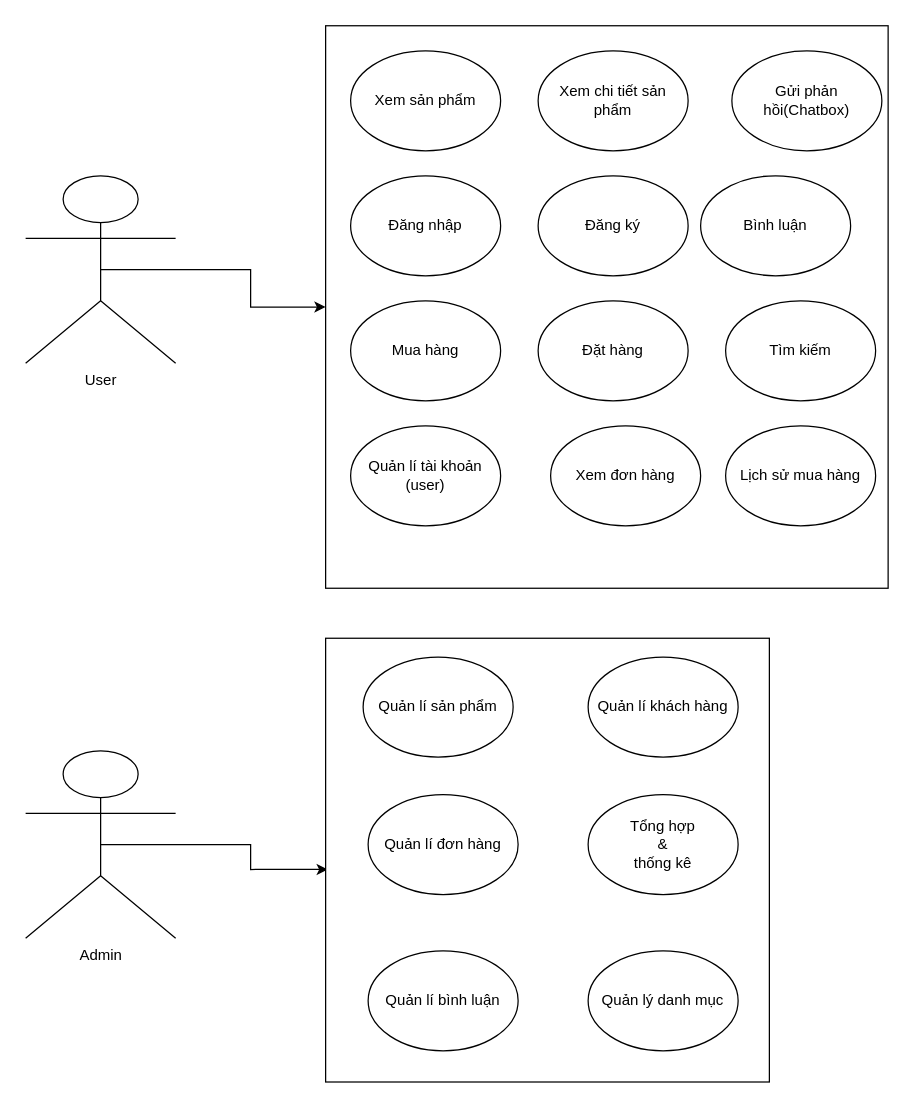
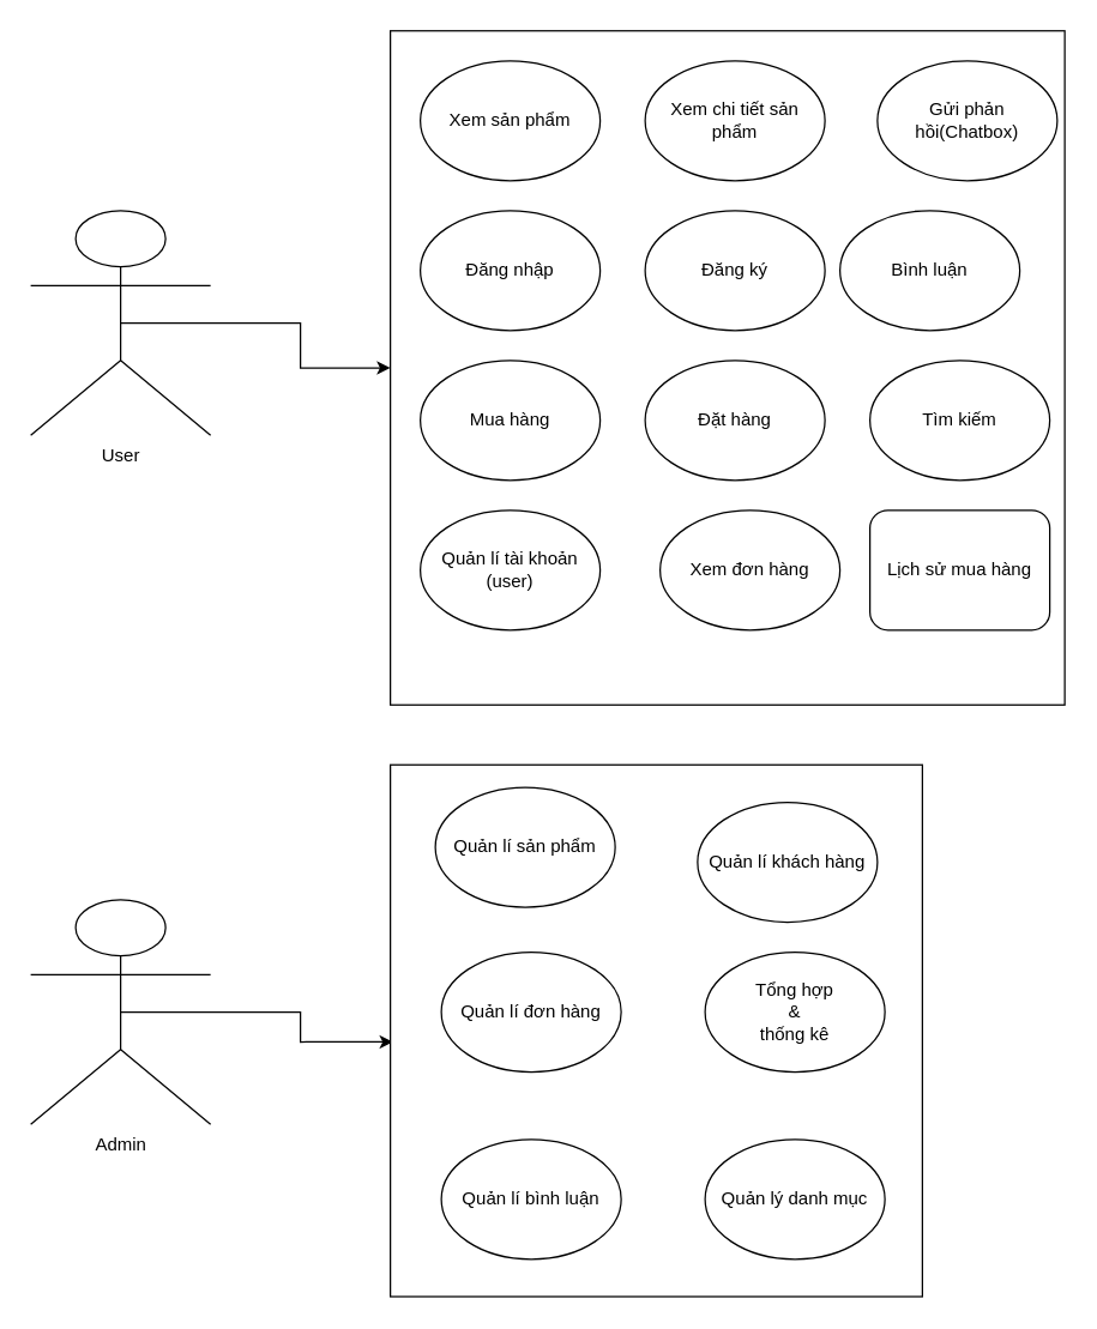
  <mxCell id="0" />
  <mxCell id="1" parent="0" />
  <mxCell id="2" style="edgeStyle=orthogonalEdgeStyle;rounded=0;orthogonalLoop=1;jettySize=auto;html=1;exitX=0.5;exitY=0.5;exitDx=0;exitDy=0;exitPerimeter=0;" edge="1" parent="1" source="3" target="6"><mxGeometry relative="1" as="geometry" /></mxCell>
  <mxCell id="3" value="User" style="shape=umlActor;verticalLabelPosition=bottom;verticalAlign=top;html=1;outlineConnect=0;" parent="1" vertex="1"><mxGeometry x="20" y="140" width="120" height="150" as="geometry" /></mxCell>
  <mxCell id="4" style="edgeStyle=orthogonalEdgeStyle;rounded=0;orthogonalLoop=1;jettySize=auto;html=1;exitX=0.5;exitY=0.5;exitDx=0;exitDy=0;exitPerimeter=0;entryX=0.005;entryY=0.521;entryDx=0;entryDy=0;entryPerimeter=0;" edge="1" parent="1" source="5" target="7"><mxGeometry relative="1" as="geometry" /></mxCell>
  <mxCell id="5" value="Admin" style="shape=umlActor;verticalLabelPosition=bottom;verticalAlign=top;html=1;outlineConnect=0;" parent="1" vertex="1"><mxGeometry x="20" y="600" width="120" height="150" as="geometry" /></mxCell>
  <mxCell id="6" value="&lt;span style=&quot;color: rgba(0 , 0 , 0 , 0) ; font-family: monospace ; font-size: 0px&quot;&gt;%3CmxGraphModel%3E%3Croot%3E%3CmxCell%20id%3D%220%22%2F%3E%3CmxCell%20id%3D%221%22%20parent%3D%220%22%2F%3E%3CmxCell%20id%3D%222%22%20value%3D%22%22%20style%3D%22ellipse%3BwhiteSpace%3Dwrap%3Bhtml%3D1%3B%22%20vertex%3D%221%22%20parent%3D%221%22%3E%3CmxGeometry%20x%3D%22354%22%20y%3D%2220%22%20width%3D%22120%22%20height%3D%2280%22%20as%3D%22geometry%22%2F%3E%3C%2FmxCell%3E%3C%2Froot%3E%3C%2FmxGraphModel%3E&lt;/span&gt;" style="whiteSpace=wrap;html=1;aspect=fixed;" parent="1" vertex="1"><mxGeometry x="260" y="20" width="450" height="450" as="geometry" /></mxCell>
  <mxCell id="7" value="" style="whiteSpace=wrap;html=1;aspect=fixed;" parent="1" vertex="1"><mxGeometry x="260" y="510" width="355" height="355" as="geometry" /></mxCell>
  <mxCell id="8" value="Xem sản phẩm" style="ellipse;whiteSpace=wrap;html=1;" parent="1" vertex="1"><mxGeometry x="280" y="40" width="120" height="80" as="geometry" /></mxCell>
  <mxCell id="9" value="Đăng nhập" style="ellipse;whiteSpace=wrap;html=1;" parent="1" vertex="1"><mxGeometry x="280" y="140" width="120" height="80" as="geometry" /></mxCell>
  <mxCell id="10" value="Mua hàng" style="ellipse;whiteSpace=wrap;html=1;" parent="1" vertex="1"><mxGeometry x="280" y="240" width="120" height="80" as="geometry" /></mxCell>
  <mxCell id="11" value="Quản lí tài khoản (user)" style="ellipse;whiteSpace=wrap;html=1;" parent="1" vertex="1"><mxGeometry x="280" y="340" width="120" height="80" as="geometry" /></mxCell>
  <mxCell id="12" value="Đăng ký" style="ellipse;whiteSpace=wrap;html=1;" parent="1" vertex="1"><mxGeometry x="430" y="140" width="120" height="80" as="geometry" /></mxCell>
  <mxCell id="13" value="Bình luận" style="ellipse;whiteSpace=wrap;html=1;" parent="1" vertex="1"><mxGeometry x="560" y="140" width="120" height="80" as="geometry" /></mxCell>
  <mxCell id="14" value="Tìm kiếm" style="ellipse;whiteSpace=wrap;html=1;" parent="1" vertex="1"><mxGeometry x="580" y="240" width="120" height="80" as="geometry" /></mxCell>
- <mxCell id="15" value="Lịch sử mua hàng" style="ellipse;whiteSpace=wrap;html=1;" parent="1" vertex="1"><mxGeometry x="580" y="340" width="120" height="80" as="geometry" /></mxCell>
+ <mxCell id="15" value="Lịch sử mua hàng" style="whiteSpace=wrap;html=1;rounded=1;" parent="1" vertex="1"><mxGeometry x="580" y="340" width="120" height="80" as="geometry" /></mxCell>
  <mxCell id="16" value="Quản lí sản phẩm" style="ellipse;whiteSpace=wrap;html=1;" parent="1" vertex="1"><mxGeometry x="290" y="525" width="120" height="80" as="geometry" /></mxCell>
  <mxCell id="17" value="Quản lí đơn hàng" style="ellipse;whiteSpace=wrap;html=1;" parent="1" vertex="1"><mxGeometry x="294" y="635" width="120" height="80" as="geometry" /></mxCell>
  <mxCell id="18" value="Quản lí bình luận" style="ellipse;whiteSpace=wrap;html=1;" parent="1" vertex="1"><mxGeometry x="294" y="760" width="120" height="80" as="geometry" /></mxCell>
- <mxCell id="19" value="Quản lí khách hàng" style="ellipse;whiteSpace=wrap;html=1;" parent="1" vertex="1"><mxGeometry x="470" y="525" width="120" height="80" as="geometry" /></mxCell>
+ <mxCell id="19" value="Quản lí khách hàng" style="ellipse;whiteSpace=wrap;html=1;" parent="1" vertex="1"><mxGeometry x="465" y="535" width="120" height="80" as="geometry" /></mxCell>
  <mxCell id="20" value="Tổng hợp&lt;br&gt;&amp;amp;&lt;br&gt;thống kê" style="ellipse;whiteSpace=wrap;html=1;" parent="1" vertex="1"><mxGeometry x="470" y="635" width="120" height="80" as="geometry" /></mxCell>
  <mxCell id="21" value="Quản lý danh mục" style="ellipse;whiteSpace=wrap;html=1;" parent="1" vertex="1"><mxGeometry x="470" y="760" width="120" height="80" as="geometry" /></mxCell>
  <mxCell id="22" value="Đặt hàng" style="ellipse;whiteSpace=wrap;html=1;" vertex="1" parent="1"><mxGeometry x="430" y="240" width="120" height="80" as="geometry" /></mxCell>
  <mxCell id="23" value="Xem đơn hàng" style="ellipse;whiteSpace=wrap;html=1;" vertex="1" parent="1"><mxGeometry x="440" y="340" width="120" height="80" as="geometry" /></mxCell>
  <mxCell id="24" value="Xem chi tiết sản phẩm" style="ellipse;whiteSpace=wrap;html=1;" vertex="1" parent="1"><mxGeometry x="430" y="40" width="120" height="80" as="geometry" /></mxCell>
  <mxCell id="25" value="Gửi phản hồi(Chatbox)" style="ellipse;whiteSpace=wrap;html=1;" vertex="1" parent="1"><mxGeometry x="585" y="40" width="120" height="80" as="geometry" /></mxCell>
